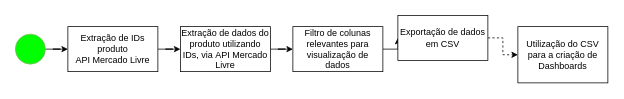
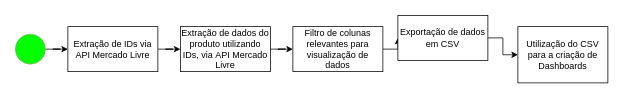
  <mxCell id="0" />
  <mxCell id="1" parent="0" />
  <mxCell id="2" value="" style="edgeStyle=orthogonalEdgeStyle;rounded=0;orthogonalLoop=1;jettySize=auto;html=1;" edge="1" parent="1" source="3" target="5"><mxGeometry relative="1" as="geometry" /></mxCell>
  <mxCell id="3" value="" style="ellipse;whiteSpace=wrap;html=1;aspect=fixed;fillColor=#00FF00;strokeColor=#82B366;" vertex="1" parent="1"><mxGeometry x="20" y="45" width="40" height="40" as="geometry" /></mxCell>
  <mxCell id="4" value="" style="edgeStyle=orthogonalEdgeStyle;rounded=0;orthogonalLoop=1;jettySize=auto;html=1;" edge="1" parent="1" source="5" target="7"><mxGeometry relative="1" as="geometry" /></mxCell>
- <mxCell id="5" value="Extração de IDs produto&lt;div&gt;&lt;span style=&quot;background-color: initial;&quot;&gt;API Mercado Livre&lt;/span&gt;&lt;/div&gt;" style="whiteSpace=wrap;html=1;" vertex="1" parent="1"><mxGeometry x="90" y="35" width="120" height="60" as="geometry" /></mxCell>
+ <mxCell id="5" value="Extração de IDs via&lt;div&gt;&lt;span style=&quot;background-color: initial;&quot;&gt;API Mercado Livre&lt;/span&gt;&lt;/div&gt;" style="whiteSpace=wrap;html=1;" vertex="1" parent="1"><mxGeometry x="90" y="35" width="120" height="60" as="geometry" /></mxCell>
  <mxCell id="6" value="" style="edgeStyle=orthogonalEdgeStyle;rounded=0;orthogonalLoop=1;jettySize=auto;html=1;" edge="1" parent="1" source="7" target="9"><mxGeometry relative="1" as="geometry" /></mxCell>
  <mxCell id="7" value="Extração de dados do produto utilizando IDs, via&amp;nbsp;API Mercado Livre" style="whiteSpace=wrap;html=1;" vertex="1" parent="1"><mxGeometry x="240" y="35" width="120" height="60" as="geometry" /></mxCell>
  <mxCell id="8" value="" style="edgeStyle=orthogonalEdgeStyle;rounded=0;orthogonalLoop=1;jettySize=auto;html=1;" edge="1" parent="1" source="9" target="11"><mxGeometry relative="1" as="geometry" /></mxCell>
  <mxCell id="9" value="Filtro de colunas relevantes para visualização de dados" style="whiteSpace=wrap;html=1;" vertex="1" parent="1"><mxGeometry x="390" y="35" width="120" height="60" as="geometry" /></mxCell>
- <mxCell id="10" value="" style="edgeStyle=orthogonalEdgeStyle;rounded=0;orthogonalLoop=1;jettySize=auto;html=1;dashed=1;" edge="1" parent="1" source="11" target="12"><mxGeometry relative="1" as="geometry" /></mxCell>
+ <mxCell id="10" value="" style="edgeStyle=orthogonalEdgeStyle;rounded=0;orthogonalLoop=1;jettySize=auto;html=1;" edge="1" parent="1" source="11" target="12"><mxGeometry relative="1" as="geometry" /></mxCell>
  <mxCell id="11" value="Exportação de dados em CSV" style="whiteSpace=wrap;html=1;" vertex="1" parent="1"><mxGeometry x="530" y="20" width="120" height="60" as="geometry" /></mxCell>
  <mxCell id="12" value="Utilização do CSV para a criação de Dashboards" style="whiteSpace=wrap;html=1;" vertex="1" parent="1"><mxGeometry x="690" y="35" width="120" height="75" as="geometry" /></mxCell>
